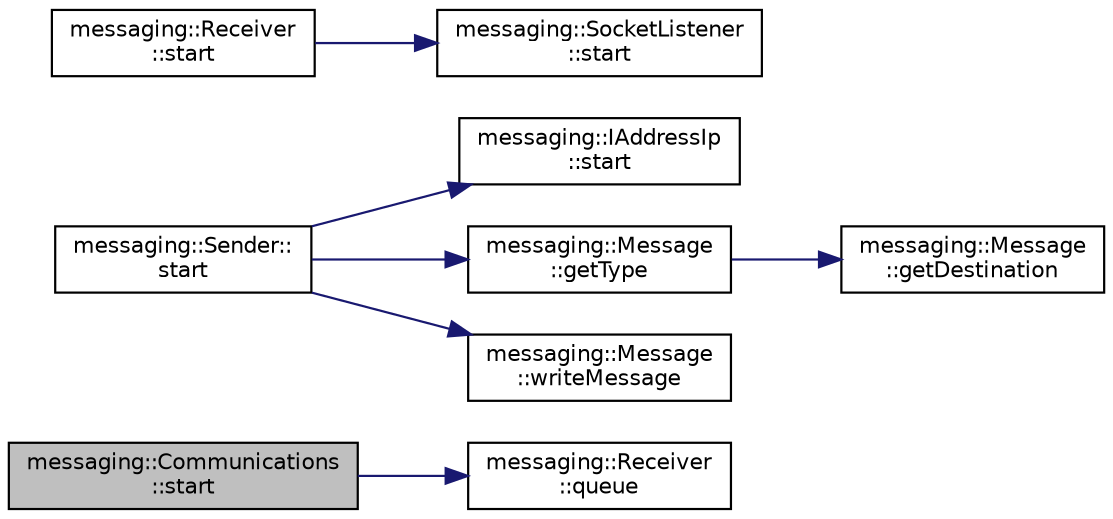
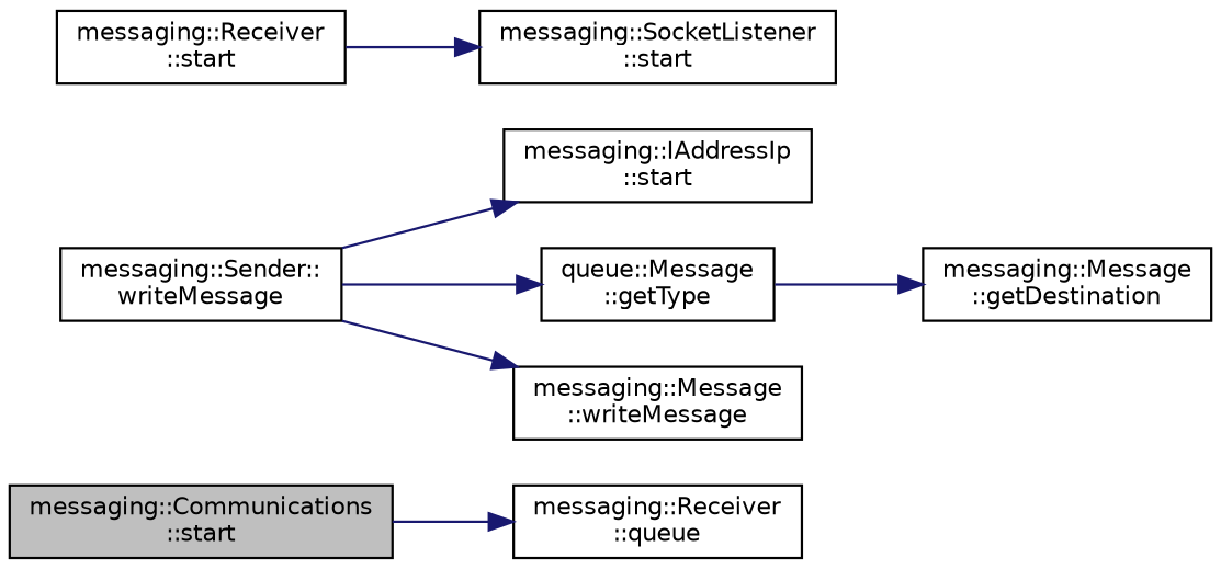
  digraph {
    rankdir=LR
    node [color=black fillcolor=white fontname=Helvetica fontsize=10 shape=record style=filled]
    edge [color=midnightblue fontname=Helvetica fontsize=10 labelfontname=Helvetica labelfontsize=10 style=solid]
    n1 [fillcolor=grey75 fontcolor=black height=0.2 label="messaging::Communications\l::start" width=0.4]
    n2 [height=0.2 label="messaging::Receiver\l::queue" width=0.4]
-   n3 [height=0.2 label="messaging::Sender::\lstart" width=0.4]
+   n3 [height=0.2 label="messaging::Sender::\lwriteMessage" width=0.4]
    n4 [height=0.2 label="messaging::IAddressIp\l::start" width=0.4]
-   n5 [height=0.2 label="messaging::Message\l::getType" width=0.4]
+   n5 [height=0.2 label="queue::Message\l::getType" width=0.4]
    n6 [height=0.2 label="messaging::Message\l::writeMessage" width=0.4]
    n7 [height=0.2 label="messaging::Receiver\l::start" width=0.4]
    n8 [height=0.2 label="messaging::SocketListener\l::start" width=0.4]
    n9 [height=0.2 label="messaging::Message\l::getDestination" width=0.4]
    n1 -> n2
    n3 -> n4
    n3 -> n5
    n3 -> n6
    n5 -> n9
    n7 -> n8
  }
